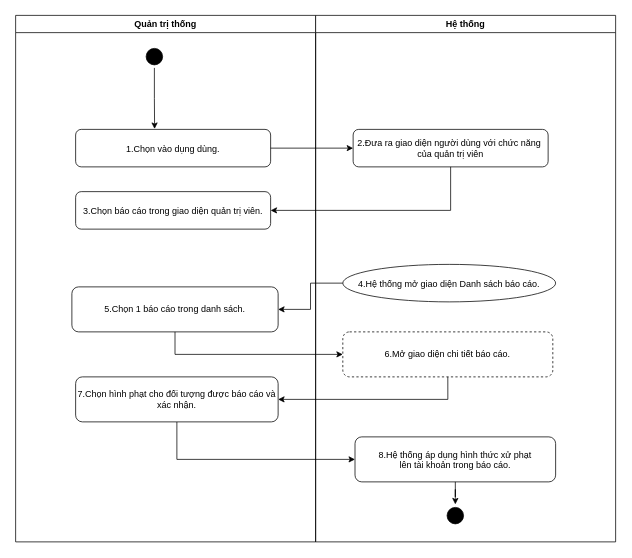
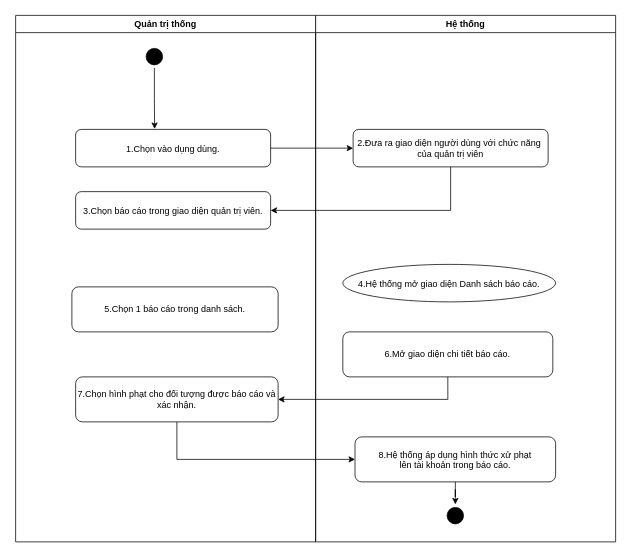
  <mxCell id="0" />
  <mxCell id="1" parent="0" />
  <mxCell id="2" value="Quản trị thống" style="swimlane;whiteSpace=wrap" parent="1" vertex="1"><mxGeometry x="20" y="20" width="400" height="702" as="geometry" /></mxCell>
  <mxCell id="3" value="" style="ellipse;shape=startState;fillColor=#000000;strokeColor=#000000;" parent="2" vertex="1"><mxGeometry x="170" y="40" width="30" height="30" as="geometry" /></mxCell>
  <mxCell id="4" value="3.Chọn báo cáo trong giao diện quản trị viên." style="rounded=1;" parent="2" vertex="1"><mxGeometry x="80" y="235" width="260" height="50" as="geometry" /></mxCell>
  <mxCell id="5" value="1.Chọn vào dụng dùng." style="rounded=1;" parent="2" vertex="1"><mxGeometry x="80" y="152" width="260" height="50" as="geometry" /></mxCell>
  <mxCell id="6" style="edgeStyle=orthogonalEdgeStyle;rounded=0;orthogonalLoop=1;jettySize=auto;html=1;exitX=0.5;exitY=1;exitDx=0;exitDy=0;entryX=0.405;entryY=-0.012;entryDx=0;entryDy=0;entryPerimeter=0;" parent="2" source="3" target="5" edge="1"><mxGeometry relative="1" as="geometry" /></mxCell>
  <mxCell id="7" value="5.Chọn 1 báo cáo trong danh sách." style="rounded=1;whiteSpace=wrap;html=1;" vertex="1" parent="2"><mxGeometry x="75" y="362" width="275" height="60" as="geometry" /></mxCell>
  <mxCell id="8" value="Hệ thống" style="swimlane;whiteSpace=wrap" parent="1" vertex="1"><mxGeometry x="420" y="20" width="400" height="702" as="geometry" /></mxCell>
  <mxCell id="9" value="8.Hệ thống áp dụng hình thức xử phạt&#10;lên tài khoản trong báo cáo." style="rounded=1;" parent="8" vertex="1"><mxGeometry x="52.5" y="562" width="267.5" height="60" as="geometry" /></mxCell>
  <mxCell id="10" value="2.Đưa ra giao diện người dùng với chức năng &#10;của quản trị viên" style="rounded=1;" parent="8" vertex="1"><mxGeometry x="50" y="152" width="260" height="50" as="geometry" /></mxCell>
  <mxCell id="11" value="" style="edgeStyle=orthogonalEdgeStyle;rounded=0;orthogonalLoop=1;jettySize=auto;html=1;exitX=0.5;exitY=1;exitDx=0;exitDy=0;" edge="1" parent="8" source="9" target="12"><mxGeometry relative="1" as="geometry"><mxPoint x="600" y="790" as="sourcePoint" /><mxPoint x="601" y="960" as="targetPoint" /></mxGeometry></mxCell>
  <mxCell id="12" value="" style="ellipse;shape=startState;fillColor=#000000;strokeColor=#000000;" parent="8" vertex="1"><mxGeometry x="171.25" y="652" width="30" height="30" as="geometry" /></mxCell>
  <mxCell id="13" value="4.Hệ thống mở giao diện Danh sách báo cáo." style="ellipse;" vertex="1" parent="8"><mxGeometry x="36.25" y="332" width="283.75" height="50" as="geometry" /></mxCell>
- <mxCell id="14" value="6.Mở giao diện chi tiết báo cáo." style="rounded=1;whiteSpace=wrap;html=1;dashed=1;" vertex="1" parent="8"><mxGeometry x="36.25" y="422" width="280" height="60" as="geometry" /></mxCell>
+ <mxCell id="14" value="6.Mở giao diện chi tiết báo cáo." style="rounded=1;whiteSpace=wrap;html=1;" vertex="1" parent="8"><mxGeometry x="36.25" y="422" width="280" height="60" as="geometry" /></mxCell>
  <mxCell id="15" style="edgeStyle=orthogonalEdgeStyle;rounded=0;orthogonalLoop=1;jettySize=auto;html=1;exitX=1;exitY=0.5;exitDx=0;exitDy=0;entryX=0;entryY=0.5;entryDx=0;entryDy=0;" parent="1" source="5" target="10" edge="1"><mxGeometry relative="1" as="geometry" /></mxCell>
  <mxCell id="16" style="edgeStyle=orthogonalEdgeStyle;rounded=0;orthogonalLoop=1;jettySize=auto;html=1;exitX=0.5;exitY=1;exitDx=0;exitDy=0;entryX=1;entryY=0.5;entryDx=0;entryDy=0;" parent="1" source="10" target="4" edge="1"><mxGeometry relative="1" as="geometry" /></mxCell>
- <mxCell id="17" style="edgeStyle=orthogonalEdgeStyle;rounded=0;orthogonalLoop=1;jettySize=auto;html=1;exitX=0;exitY=0.5;exitDx=0;exitDy=0;" edge="1" parent="1" source="13" target="7"><mxGeometry relative="1" as="geometry"><mxPoint x="230" y="376.571" as="targetPoint" /></mxGeometry></mxCell>
- <mxCell id="18" style="edgeStyle=orthogonalEdgeStyle;rounded=0;orthogonalLoop=1;jettySize=auto;html=1;exitX=0.5;exitY=1;exitDx=0;exitDy=0;entryX=0;entryY=0.5;entryDx=0;entryDy=0;" edge="1" parent="1" source="7" target="14"><mxGeometry relative="1" as="geometry"><mxPoint x="580" y="452" as="targetPoint" /></mxGeometry></mxCell>
  <mxCell id="19" style="edgeStyle=orthogonalEdgeStyle;rounded=0;orthogonalLoop=1;jettySize=auto;html=1;exitX=0.5;exitY=1;exitDx=0;exitDy=0;entryX=0;entryY=0.5;entryDx=0;entryDy=0;" edge="1" parent="1" source="20" target="9"><mxGeometry relative="1" as="geometry" /></mxCell>
  <mxCell id="20" value="7.Chọn hình phạt cho đối tượng được báo cáo và xác nhận." style="rounded=1;whiteSpace=wrap;html=1;" vertex="1" parent="1"><mxGeometry x="100" y="502" width="270" height="60" as="geometry" /></mxCell>
  <mxCell id="21" style="edgeStyle=orthogonalEdgeStyle;rounded=0;orthogonalLoop=1;jettySize=auto;html=1;exitX=0.5;exitY=1;exitDx=0;exitDy=0;" edge="1" parent="1" source="14" target="20"><mxGeometry relative="1" as="geometry"><mxPoint x="220" y="532" as="targetPoint" /></mxGeometry></mxCell>
